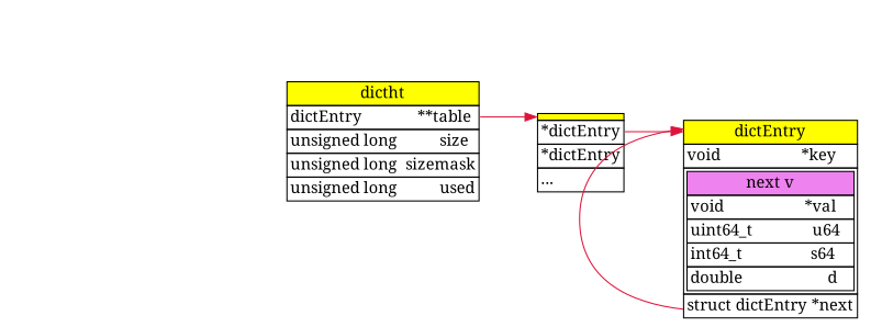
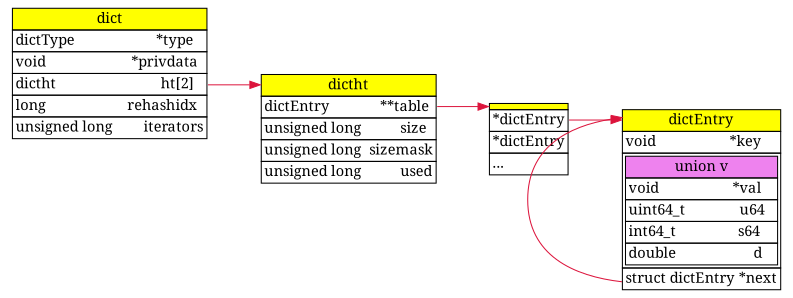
  digraph {
    fontname="Noto Serif"
    rankdir=LR
    node [fontname="Noto Serif" shape=none]
    edge [color=crimson fontname="Noto Serif" fontsize=10 headport=head style=solid]
+   n1 [label=<<table border="0" cellspacing="0">     <tr><td bgcolor="yellow" border="1">dict</td></tr> 	<tr><td border="1" align="left" port="dict_type">dictType&nbsp;&nbsp;&nbsp;&nbsp;&nbsp;&nbsp;&nbsp;&nbsp;&nbsp;&nbsp;&nbsp;&nbsp;&nbsp;&nbsp;&nbsp;&nbsp;&nbsp;&nbsp;&nbsp;&nbsp;&nbsp;*type</td></tr> 	<tr><td border="1" align="left">void&nbsp;&nbsp;&nbsp;&nbsp;&nbsp;&nbsp;&nbsp;&nbsp;&nbsp;&nbsp;&nbsp;&nbsp;&nbsp;&nbsp;&nbsp;&nbsp;&nbsp;&nbsp;&nbsp;&nbsp;&nbsp;&nbsp;*privdata</td></tr> 	<tr><td border="1" align="left" port="dictht">dictht&nbsp;&nbsp;&nbsp;&nbsp;&nbsp;&nbsp;&nbsp;&nbsp;&nbsp;&nbsp;&nbsp;&nbsp;&nbsp;&nbsp;&nbsp;&nbsp;&nbsp;&nbsp;&nbsp;&nbsp;&nbsp;&nbsp;&nbsp;&nbsp;&nbsp;&nbsp;&nbsp;ht[2]</td></tr> 	<tr><td border="1" align="left">long&nbsp;&nbsp;&nbsp;&nbsp;&nbsp;&nbsp;&nbsp;&nbsp;&nbsp;&nbsp;&nbsp;&nbsp;&nbsp;&nbsp;&nbsp;&nbsp;&nbsp;&nbsp;&nbsp;&nbsp;&nbsp;rehashidx</td></tr> 	<tr><td border="1" align="left">unsigned long&nbsp;&nbsp;&nbsp;&nbsp;&nbsp;&nbsp;&nbsp;&nbsp;iterators</td></tr>     </table>>]
    n2 [label=<<table border="0" cellspacing="0">     <tr><td bgcolor="yellow" border="1" port="head">dictht</td></tr> 	<tr><td border="1" align="left" port="dict_entry">dictEntry&nbsp;&nbsp;&nbsp;&nbsp;&nbsp;&nbsp;&nbsp;&nbsp;&nbsp;&nbsp;&nbsp;&nbsp;&nbsp;**table</td></tr> 	<tr><td border="1" align="left">unsigned long&nbsp;&nbsp;&nbsp;&nbsp;&nbsp;&nbsp;&nbsp;&nbsp;&nbsp;&nbsp;size</td></tr> 	<tr><td border="1" align="left">unsigned long&nbsp;&nbsp;sizemask</td></tr> 	<tr><td border="1" align="left">unsigned long&nbsp;&nbsp;&nbsp;&nbsp;&nbsp;&nbsp;&nbsp;&nbsp;&nbsp;&nbsp;used</td></tr>     </table>>]
    n3 [label=<<table border="0" cellspacing="0">     <tr><td bgcolor="yellow" border="1" port="head"></td></tr> 	<tr><td border="1" align="left" port="element">*dictEntry</td></tr> 	<tr><td border="1" align="left">*dictEntry</td></tr> 	<tr><td border="1" align="left">...</td></tr>     </table>>]
-   n4 [label=<<table border="0" cellspacing="0">     <tr><td bgcolor="yellow" border="1" port="head">dictEntry</td></tr> 	<tr><td border="1" align="left">void&nbsp;&nbsp;&nbsp;&nbsp;&nbsp;&nbsp;&nbsp;&nbsp;&nbsp;&nbsp;&nbsp;&nbsp;&nbsp;&nbsp;&nbsp;&nbsp;&nbsp;&nbsp;&nbsp;*key</td></tr> 	<tr><td border="1" align="left"><table border="0" cellspacing="0">     <tr><td bgcolor="#EE82EE" border="1" port="head">next v</td></tr>     <tr><td border="1" align="left">void&nbsp;&nbsp;&nbsp;&nbsp;&nbsp;&nbsp;&nbsp;&nbsp;&nbsp;&nbsp;&nbsp;&nbsp;&nbsp;&nbsp;&nbsp;&nbsp;&nbsp;&nbsp;&nbsp;*val</td></tr>     <tr><td border="1" align="left">uint64_t&nbsp;&nbsp;&nbsp;&nbsp;&nbsp;&nbsp;&nbsp;&nbsp;&nbsp;&nbsp;&nbsp;&nbsp;&nbsp;&nbsp;u64</td></tr>     <tr><td border="1" align="left">int64_t&nbsp;&nbsp;&nbsp;&nbsp;&nbsp;&nbsp;&nbsp;&nbsp;&nbsp;&nbsp;&nbsp;&nbsp;&nbsp;&nbsp;&nbsp;&nbsp;s64</td></tr>     <tr><td border="1" align="left">double&nbsp;&nbsp;&nbsp;&nbsp;&nbsp;&nbsp;&nbsp;&nbsp;&nbsp;&nbsp;&nbsp;&nbsp;&nbsp;&nbsp;&nbsp;&nbsp;&nbsp;&nbsp;&nbsp;&nbsp;d</td></tr>     </table></td></tr> 	<tr><td border="1" align="left" port="self">struct dictEntry&nbsp;*next</td></tr>     </table>>]
+   n4 [label=<<table border="0" cellspacing="0">     <tr><td bgcolor="yellow" border="1" port="head">dictEntry</td></tr> 	<tr><td border="1" align="left">void&nbsp;&nbsp;&nbsp;&nbsp;&nbsp;&nbsp;&nbsp;&nbsp;&nbsp;&nbsp;&nbsp;&nbsp;&nbsp;&nbsp;&nbsp;&nbsp;&nbsp;&nbsp;&nbsp;*key</td></tr> 	<tr><td border="1" align="left"><table border="0" cellspacing="0">     <tr><td bgcolor="#EE82EE" border="1" port="head">union v</td></tr>     <tr><td border="1" align="left">void&nbsp;&nbsp;&nbsp;&nbsp;&nbsp;&nbsp;&nbsp;&nbsp;&nbsp;&nbsp;&nbsp;&nbsp;&nbsp;&nbsp;&nbsp;&nbsp;&nbsp;&nbsp;&nbsp;*val</td></tr>     <tr><td border="1" align="left">uint64_t&nbsp;&nbsp;&nbsp;&nbsp;&nbsp;&nbsp;&nbsp;&nbsp;&nbsp;&nbsp;&nbsp;&nbsp;&nbsp;&nbsp;u64</td></tr>     <tr><td border="1" align="left">int64_t&nbsp;&nbsp;&nbsp;&nbsp;&nbsp;&nbsp;&nbsp;&nbsp;&nbsp;&nbsp;&nbsp;&nbsp;&nbsp;&nbsp;&nbsp;&nbsp;s64</td></tr>     <tr><td border="1" align="left">double&nbsp;&nbsp;&nbsp;&nbsp;&nbsp;&nbsp;&nbsp;&nbsp;&nbsp;&nbsp;&nbsp;&nbsp;&nbsp;&nbsp;&nbsp;&nbsp;&nbsp;&nbsp;&nbsp;&nbsp;d</td></tr>     </table></td></tr> 	<tr><td border="1" align="left" port="self">struct dictEntry&nbsp;*next</td></tr>     </table>>]
+   n1 -> n2 [tailport=dictht]
    n2 -> n3 [tailport=dict_entry]
    n3 -> n4 [tailport=element]
    n4 -> n4 [tailport=self]
  }
